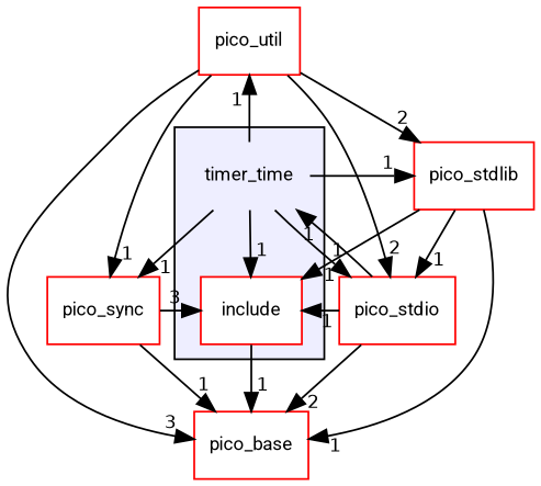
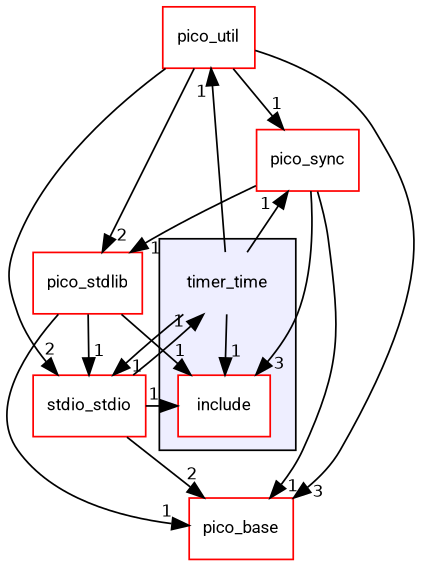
  digraph {
    compound=true
    fontname=Roboto
    node [fontname=Roboto fontsize=10 shape=box color=red fillcolor=white style=filled]
    edge [fontname=Roboto headlabel=1 labeldistance=1.5 labelfontname=Helvetica labelfontsize=10]
    n1 [label=timer_time shape=plaintext color="" fillcolor="" style=""]
    n2 [label=include]
    n3 [label=pico_sync]
    n4 [label=pico_util]
-   n5 [label=pico_stdio]
+   n5 [label=stdio_stdio]
    n6 [label=pico_stdlib]
    n7 [label=pico_base]
    subgraph cluster_1 {
      bgcolor="#eeeeff"
      pencolor=black
      n1
      n2
    }
    n1 -> n2
    n1 -> n3
    n1 -> n4
    n1 -> n5
-   n1 -> n6
-   n2 -> n7
+   n3 -> n6
    n3 -> n2 [headlabel=3]
    n3 -> n7
    n4 -> n3
    n4 -> n5 [headlabel=2]
    n4 -> n6 [headlabel=2]
    n4 -> n7 [headlabel=3]
    n5 -> n1
    n5 -> n2
    n5 -> n7 [headlabel=2]
    n6 -> n2
    n6 -> n5
    n6 -> n7
  }
